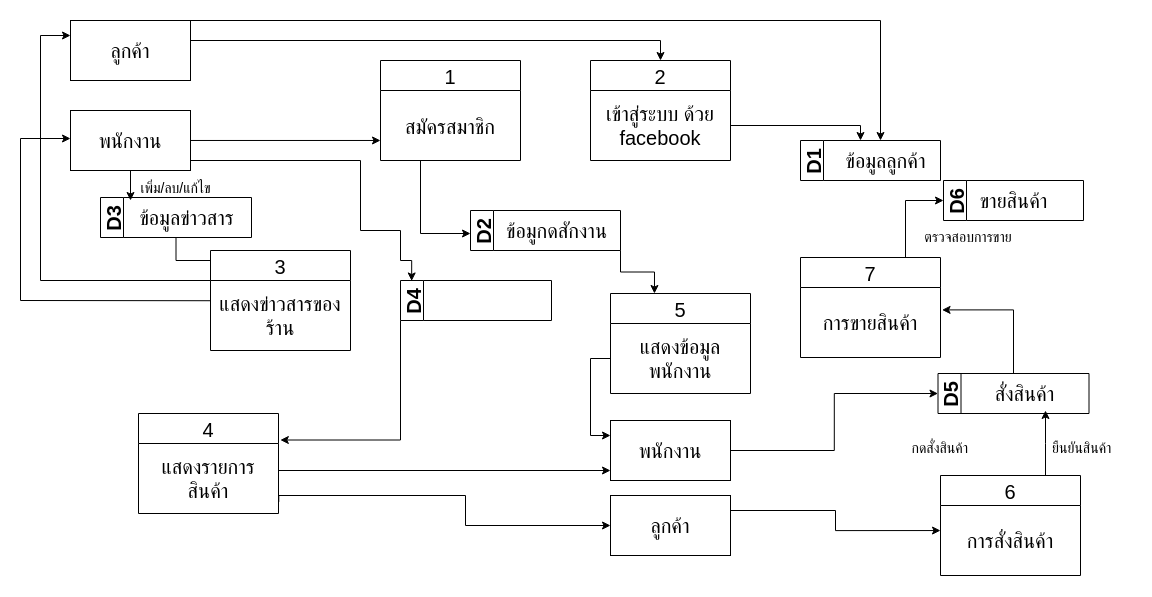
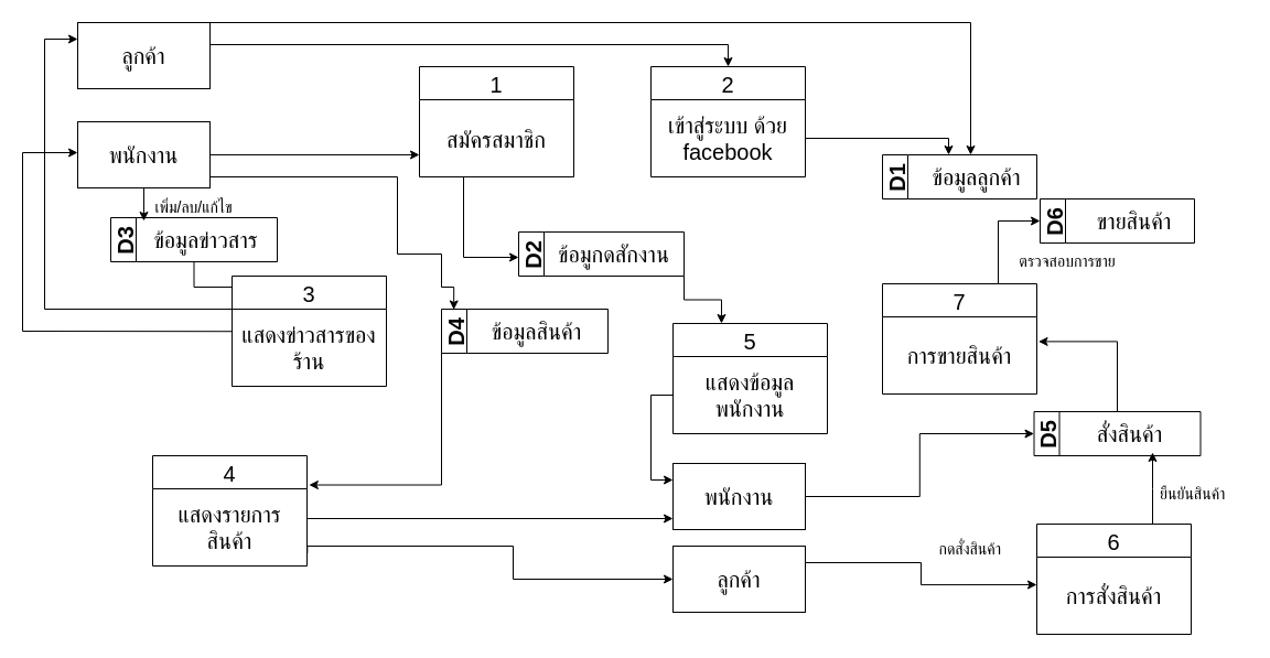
  <mxCell id="0" />
  <mxCell id="1" parent="0" />
  <mxCell id="2" value="1" style="swimlane;fontStyle=0;childLayout=stackLayout;horizontal=1;startSize=30;horizontalStack=0;resizeParent=1;resizeParentMax=0;resizeLast=0;collapsible=1;marginBottom=0;fontSize=20;" vertex="1" parent="1"><mxGeometry x="380" y="60" width="140" height="100" as="geometry" /></mxCell>
  <mxCell id="3" value="สมัครสมาชิก" style="text;strokeColor=none;fillColor=none;align=center;verticalAlign=middle;spacingLeft=4;spacingRight=4;overflow=hidden;points=[[0,0.5],[1,0.5]];portConstraint=eastwest;rotatable=0;fontSize=20;" vertex="1" parent="2"><mxGeometry y="30" width="140" height="70" as="geometry" /></mxCell>
  <mxCell id="4" value="3" style="swimlane;fontStyle=0;childLayout=stackLayout;horizontal=1;startSize=30;horizontalStack=0;resizeParent=1;resizeParentMax=0;resizeLast=0;collapsible=1;marginBottom=0;fontSize=20;" vertex="1" parent="1"><mxGeometry x="210" y="250" width="140" height="100" as="geometry" /></mxCell>
  <mxCell id="5" value="แสดงข่าวสารของร้าน" style="text;strokeColor=none;fillColor=none;align=center;verticalAlign=middle;spacingLeft=4;spacingRight=4;overflow=hidden;points=[[0,0.5],[1,0.5]];portConstraint=eastwest;rotatable=0;fontSize=20;whiteSpace=wrap;" vertex="1" parent="4"><mxGeometry y="30" width="140" height="70" as="geometry" /></mxCell>
  <mxCell id="6" value="4" style="swimlane;fontStyle=0;childLayout=stackLayout;horizontal=1;startSize=30;horizontalStack=0;resizeParent=1;resizeParentMax=0;resizeLast=0;collapsible=1;marginBottom=0;fontSize=20;" vertex="1" parent="1"><mxGeometry x="138" y="413" width="140" height="100" as="geometry" /></mxCell>
  <mxCell id="7" value="แสดงรายการสินค้า" style="text;strokeColor=none;fillColor=none;align=center;verticalAlign=middle;spacingLeft=4;spacingRight=4;overflow=hidden;points=[[0,0.5],[1,0.5]];portConstraint=eastwest;rotatable=0;fontSize=20;whiteSpace=wrap;" vertex="1" parent="6"><mxGeometry y="30" width="140" height="70" as="geometry" /></mxCell>
  <mxCell id="8" value="" style="edgeStyle=orthogonalEdgeStyle;rounded=0;orthogonalLoop=1;jettySize=auto;html=1;fontSize=20;entryX=0.5;entryY=0;entryDx=0;entryDy=0;" edge="1" parent="1" source="9" target="16"><mxGeometry relative="1" as="geometry"><mxPoint x="290" y="50" as="targetPoint" /><Array as="points"><mxPoint x="660" y="40" /></Array></mxGeometry></mxCell>
  <mxCell id="9" value="ลูกค้า" style="rounded=0;whiteSpace=wrap;html=1;fontSize=20;align=center;" vertex="1" parent="1"><mxGeometry x="70" y="20" width="120" height="60" as="geometry" /></mxCell>
  <mxCell id="10" value="" style="edgeStyle=orthogonalEdgeStyle;rounded=0;orthogonalLoop=1;jettySize=auto;html=1;fontSize=20;entryX=0;entryY=0.714;entryDx=0;entryDy=0;entryPerimeter=0;" edge="1" parent="1" source="13" target="3"><mxGeometry relative="1" as="geometry"><mxPoint x="290" y="140" as="targetPoint" /></mxGeometry></mxCell>
  <mxCell id="11" style="edgeStyle=orthogonalEdgeStyle;rounded=0;orthogonalLoop=1;jettySize=auto;html=1;exitX=0.5;exitY=1;exitDx=0;exitDy=0;fontSize=20;" edge="1" parent="1" source="13"><mxGeometry relative="1" as="geometry"><mxPoint x="130" y="200" as="targetPoint" /></mxGeometry></mxCell>
  <mxCell id="12" style="edgeStyle=orthogonalEdgeStyle;rounded=0;orthogonalLoop=1;jettySize=auto;html=1;exitX=1;exitY=0.75;exitDx=0;exitDy=0;fontSize=20;entryX=0.074;entryY=0.012;entryDx=0;entryDy=0;entryPerimeter=0;" edge="1" parent="1" source="13" target="36"><mxGeometry relative="1" as="geometry"><mxPoint x="455" y="330" as="targetPoint" /><Array as="points"><mxPoint x="190" y="160" /><mxPoint x="360" y="160" /><mxPoint x="360" y="230" /><mxPoint x="400" y="230" /><mxPoint x="400" y="260" /><mxPoint x="411" y="260" /></Array></mxGeometry></mxCell>
  <mxCell id="13" value="พนักงาน" style="rounded=0;whiteSpace=wrap;html=1;fontSize=20;align=center;" vertex="1" parent="1"><mxGeometry x="70" y="110" width="120" height="60" as="geometry" /></mxCell>
  <mxCell id="14" value="" style="endArrow=classic;html=1;rounded=0;fontSize=20;entryX=0;entryY=0.25;entryDx=0;entryDy=0;exitX=0;exitY=0;exitDx=0;exitDy=0;exitPerimeter=0;" edge="1" parent="1" source="5" target="9"><mxGeometry width="50" height="50" relative="1" as="geometry"><mxPoint x="40" y="280" as="sourcePoint" /><mxPoint x="550" y="340" as="targetPoint" /><Array as="points"><mxPoint x="40" y="280" /><mxPoint x="40" y="35" /></Array></mxGeometry></mxCell>
  <mxCell id="15" value="" style="endArrow=classic;html=1;rounded=0;fontSize=20;exitX=0.002;exitY=0.289;exitDx=0;exitDy=0;exitPerimeter=0;" edge="1" parent="1" source="5"><mxGeometry width="50" height="50" relative="1" as="geometry"><mxPoint x="259" y="300" as="sourcePoint" /><mxPoint x="70" y="138" as="targetPoint" /><Array as="points"><mxPoint x="20" y="300" /><mxPoint x="20" y="138" /></Array></mxGeometry></mxCell>
  <mxCell id="16" value="2" style="swimlane;fontStyle=0;childLayout=stackLayout;horizontal=1;startSize=30;horizontalStack=0;resizeParent=1;resizeParentMax=0;resizeLast=0;collapsible=1;marginBottom=0;fontSize=20;" vertex="1" parent="1"><mxGeometry x="590" y="60" width="140" height="100" as="geometry" /></mxCell>
  <mxCell id="17" value="เข้าสู่ระบบ ด้วย facebook" style="text;strokeColor=none;fillColor=none;align=center;verticalAlign=middle;spacingLeft=4;spacingRight=4;overflow=hidden;points=[[0,0.5],[1,0.5]];portConstraint=eastwest;rotatable=0;fontSize=20;whiteSpace=wrap;" vertex="1" parent="16"><mxGeometry y="30" width="140" height="70" as="geometry" /></mxCell>
  <mxCell id="18" value="D1" style="swimlane;horizontal=0;fontSize=20;align=center;" vertex="1" parent="1"><mxGeometry x="800" y="140" width="140" height="40" as="geometry" /></mxCell>
  <mxCell id="19" value="ข้อมูลลูกค้า" style="text;html=1;align=center;verticalAlign=middle;resizable=0;points=[];autosize=1;strokeColor=none;fillColor=none;fontSize=20;" vertex="1" parent="18"><mxGeometry x="30" y="5" width="110" height="30" as="geometry" /></mxCell>
  <mxCell id="20" value="" style="edgeStyle=orthogonalEdgeStyle;rounded=0;orthogonalLoop=1;jettySize=auto;html=1;fontSize=20;" edge="1" parent="1" source="17"><mxGeometry relative="1" as="geometry"><mxPoint x="860" y="140" as="targetPoint" /><Array as="points"><mxPoint x="860" y="125" /></Array></mxGeometry></mxCell>
  <mxCell id="21" style="edgeStyle=orthogonalEdgeStyle;rounded=0;orthogonalLoop=1;jettySize=auto;html=1;exitX=1;exitY=1;exitDx=0;exitDy=0;entryX=0.314;entryY=0;entryDx=0;entryDy=0;entryPerimeter=0;fontSize=20;" edge="1" parent="1" source="22" target="29"><mxGeometry relative="1" as="geometry" /></mxCell>
  <mxCell id="22" value="D2" style="swimlane;horizontal=0;fontSize=20;align=center;" vertex="1" parent="1"><mxGeometry x="470" y="210" width="150" height="40" as="geometry" /></mxCell>
  <mxCell id="23" value="ข้อมูกดสักงาน" style="text;html=1;align=center;verticalAlign=middle;resizable=0;points=[];autosize=1;strokeColor=none;fillColor=none;fontSize=20;" vertex="1" parent="22"><mxGeometry x="21" y="5" width="130" height="30" as="geometry" /></mxCell>
  <mxCell id="24" style="edgeStyle=orthogonalEdgeStyle;rounded=0;orthogonalLoop=1;jettySize=auto;html=1;fontSize=20;" edge="1" parent="1" source="3" target="22"><mxGeometry relative="1" as="geometry"><mxPoint x="800" y="233" as="targetPoint" /><Array as="points"><mxPoint x="420" y="233" /></Array></mxGeometry></mxCell>
  <mxCell id="25" value="" style="edgeStyle=orthogonalEdgeStyle;rounded=0;orthogonalLoop=1;jettySize=auto;html=1;fontSize=20;" edge="1" parent="1"><mxGeometry relative="1" as="geometry"><mxPoint x="190" y="30" as="sourcePoint" /><mxPoint x="880" y="140" as="targetPoint" /><Array as="points"><mxPoint x="190" y="20" /><mxPoint x="880" y="20" /></Array></mxGeometry></mxCell>
  <mxCell id="26" style="edgeStyle=orthogonalEdgeStyle;rounded=0;orthogonalLoop=1;jettySize=auto;html=1;exitX=0.5;exitY=1;exitDx=0;exitDy=0;entryX=0;entryY=0.1;entryDx=0;entryDy=0;entryPerimeter=0;fontSize=20;endArrow=none;" edge="1" parent="1" source="27" target="4"><mxGeometry relative="1" as="geometry" /></mxCell>
  <mxCell id="27" value="D3" style="swimlane;horizontal=0;fontSize=20;align=center;" vertex="1" parent="1"><mxGeometry x="100" y="197" width="151" height="40" as="geometry" /></mxCell>
  <mxCell id="28" value="ข้อมูลข่าวสาร" style="text;html=1;align=center;verticalAlign=middle;resizable=0;points=[];autosize=1;strokeColor=none;fillColor=none;fontSize=20;" vertex="1" parent="27"><mxGeometry x="21" y="5" width="130" height="30" as="geometry" /></mxCell>
  <mxCell id="29" value="5" style="swimlane;fontStyle=0;childLayout=stackLayout;horizontal=1;startSize=30;horizontalStack=0;resizeParent=1;resizeParentMax=0;resizeLast=0;collapsible=1;marginBottom=0;fontSize=20;" vertex="1" parent="1"><mxGeometry x="610" y="293" width="140" height="100" as="geometry" /></mxCell>
  <mxCell id="30" value="แสดงข้อมูลพนักงาน" style="text;strokeColor=none;fillColor=none;align=center;verticalAlign=middle;spacingLeft=4;spacingRight=4;overflow=hidden;points=[[0,0.5],[1,0.5]];portConstraint=eastwest;rotatable=0;fontSize=20;whiteSpace=wrap;" vertex="1" parent="29"><mxGeometry y="30" width="140" height="70" as="geometry" /></mxCell>
  <mxCell id="31" style="edgeStyle=orthogonalEdgeStyle;rounded=0;orthogonalLoop=1;jettySize=auto;html=1;exitX=1;exitY=0.5;exitDx=0;exitDy=0;entryX=0;entryY=0.5;entryDx=0;entryDy=0;fontSize=14;" edge="1" parent="1" source="32" target="46"><mxGeometry relative="1" as="geometry" /></mxCell>
  <mxCell id="32" value="พนักงาน" style="rounded=0;whiteSpace=wrap;html=1;fontSize=20;align=center;" vertex="1" parent="1"><mxGeometry x="610" y="420" width="120" height="60" as="geometry" /></mxCell>
  <mxCell id="33" style="edgeStyle=orthogonalEdgeStyle;rounded=0;orthogonalLoop=1;jettySize=auto;html=1;exitX=0;exitY=0.5;exitDx=0;exitDy=0;entryX=0;entryY=0.25;entryDx=0;entryDy=0;fontSize=20;" edge="1" parent="1" source="30" target="32"><mxGeometry relative="1" as="geometry" /></mxCell>
  <mxCell id="34" style="edgeStyle=orthogonalEdgeStyle;rounded=0;orthogonalLoop=1;jettySize=auto;html=1;exitX=1;exitY=0.5;exitDx=0;exitDy=0;fontSize=20;" edge="1" parent="1" source="7" target="32"><mxGeometry relative="1" as="geometry"><mxPoint x="605" y="460" as="targetPoint" /><Array as="points"><mxPoint x="278" y="470" /></Array></mxGeometry></mxCell>
  <mxCell id="35" style="edgeStyle=orthogonalEdgeStyle;rounded=0;orthogonalLoop=1;jettySize=auto;html=1;exitX=0;exitY=1;exitDx=0;exitDy=0;entryX=1.013;entryY=-0.05;entryDx=0;entryDy=0;entryPerimeter=0;fontSize=20;" edge="1" parent="1" source="36" target="7"><mxGeometry relative="1" as="geometry" /></mxCell>
  <mxCell id="36" value="D4" style="swimlane;horizontal=0;fontSize=20;align=center;" vertex="1" parent="1"><mxGeometry x="400" y="280" width="151" height="40" as="geometry" /></mxCell>
+ <mxCell id="37" value="ข้อมูลสินค้า" style="text;html=1;align=center;verticalAlign=middle;resizable=0;points=[];autosize=1;strokeColor=none;fillColor=none;fontSize=20;" vertex="1" parent="36"><mxGeometry x="31" y="5" width="110" height="30" as="geometry" /></mxCell>
  <mxCell id="38" style="edgeStyle=orthogonalEdgeStyle;rounded=0;orthogonalLoop=1;jettySize=auto;html=1;exitX=1;exitY=0.25;exitDx=0;exitDy=0;fontSize=20;entryX=0;entryY=0.358;entryDx=0;entryDy=0;entryPerimeter=0;" edge="1" parent="1" source="39" target="43"><mxGeometry relative="1" as="geometry"><mxPoint x="1010" y="535.059" as="targetPoint" /></mxGeometry></mxCell>
  <mxCell id="39" value="ลูกค้า" style="rounded=0;whiteSpace=wrap;html=1;fontSize=20;align=center;" vertex="1" parent="1"><mxGeometry x="610" y="495" width="120" height="60" as="geometry" /></mxCell>
  <mxCell id="40" style="edgeStyle=orthogonalEdgeStyle;rounded=0;orthogonalLoop=1;jettySize=auto;html=1;exitX=1.002;exitY=0.835;exitDx=0;exitDy=0;entryX=0;entryY=0.5;entryDx=0;entryDy=0;fontSize=20;exitPerimeter=0;" edge="1" parent="1" source="7" target="39"><mxGeometry relative="1" as="geometry"><Array as="points"><mxPoint x="278" y="495" /><mxPoint x="465" y="495" /><mxPoint x="465" y="525" /></Array></mxGeometry></mxCell>
  <mxCell id="41" style="edgeStyle=orthogonalEdgeStyle;rounded=0;orthogonalLoop=1;jettySize=auto;html=1;exitX=0.75;exitY=0;exitDx=0;exitDy=0;fontSize=14;" edge="1" parent="1" source="42"><mxGeometry relative="1" as="geometry"><mxPoint x="1045" y="410" as="targetPoint" /></mxGeometry></mxCell>
  <mxCell id="42" value="6" style="swimlane;fontStyle=0;childLayout=stackLayout;horizontal=1;startSize=30;horizontalStack=0;resizeParent=1;resizeParentMax=0;resizeLast=0;collapsible=1;marginBottom=0;fontSize=20;" vertex="1" parent="1"><mxGeometry x="940" y="475" width="140" height="100" as="geometry" /></mxCell>
  <mxCell id="43" value="การสั่งสินค้า" style="text;strokeColor=none;fillColor=none;align=center;verticalAlign=middle;spacingLeft=4;spacingRight=4;overflow=hidden;points=[[0,0.5],[1,0.5]];portConstraint=eastwest;rotatable=0;fontSize=20;whiteSpace=wrap;" vertex="1" parent="42"><mxGeometry y="30" width="140" height="70" as="geometry" /></mxCell>
  <mxCell id="44" value="เพิ่ม/ลบ/แก้ไข" style="text;strokeColor=none;fillColor=none;align=center;verticalAlign=middle;spacingLeft=4;spacingRight=4;overflow=hidden;points=[[0,0.5],[1,0.5]];portConstraint=eastwest;rotatable=0;fontSize=14;" vertex="1" parent="1"><mxGeometry x="128.25" y="177" width="94.5" height="20" as="geometry" /></mxCell>
  <mxCell id="45" style="edgeStyle=orthogonalEdgeStyle;rounded=0;orthogonalLoop=1;jettySize=auto;html=1;exitX=0.5;exitY=0;exitDx=0;exitDy=0;entryX=1.011;entryY=0.32;entryDx=0;entryDy=0;entryPerimeter=0;fontSize=14;" edge="1" parent="1" source="46" target="52"><mxGeometry relative="1" as="geometry" /></mxCell>
  <mxCell id="46" value="D5" style="swimlane;horizontal=0;fontSize=20;align=center;startSize=23;" vertex="1" parent="1"><mxGeometry x="937.5" y="373" width="151" height="40" as="geometry" /></mxCell>
  <mxCell id="47" value="สั่งสินค้า" style="text;html=1;align=center;verticalAlign=middle;resizable=0;points=[];autosize=1;strokeColor=none;fillColor=none;fontSize=20;" vertex="1" parent="46"><mxGeometry x="47" y="6" width="78" height="28" as="geometry" /></mxCell>
- <mxCell id="48" value="กดสั่งสินค้า" style="text;strokeColor=none;fillColor=none;align=center;verticalAlign=middle;spacingLeft=4;spacingRight=4;overflow=hidden;points=[[0,0.5],[1,0.5]];portConstraint=eastwest;rotatable=0;fontSize=14;" vertex="1" parent="1"><mxGeometry x="892" y="436" width="95.5" height="22" as="geometry" /></mxCell>
+ <mxCell id="48" value="กดสั่งสินค้า" style="text;strokeColor=none;fillColor=none;align=center;verticalAlign=middle;spacingLeft=4;spacingRight=4;overflow=hidden;points=[[0,0.5],[1,0.5]];portConstraint=eastwest;rotatable=0;fontSize=14;" vertex="1" parent="1"><mxGeometry x="832" y="486" width="95.5" height="22" as="geometry" /></mxCell>
  <mxCell id="49" value="ยืนยันสินค้า" style="text;strokeColor=none;fillColor=none;align=center;verticalAlign=middle;spacingLeft=4;spacingRight=4;overflow=hidden;points=[[0,0.5],[1,0.5]];portConstraint=eastwest;rotatable=0;fontSize=14;" vertex="1" parent="1"><mxGeometry x="1034" y="436" width="95.5" height="22" as="geometry" /></mxCell>
  <mxCell id="50" style="edgeStyle=orthogonalEdgeStyle;rounded=0;orthogonalLoop=1;jettySize=auto;html=1;exitX=0.75;exitY=0;exitDx=0;exitDy=0;entryX=0;entryY=0.5;entryDx=0;entryDy=0;fontSize=14;" edge="1" parent="1" source="51" target="53"><mxGeometry relative="1" as="geometry" /></mxCell>
  <mxCell id="51" value="7" style="swimlane;fontStyle=0;childLayout=stackLayout;horizontal=1;startSize=30;horizontalStack=0;resizeParent=1;resizeParentMax=0;resizeLast=0;collapsible=1;marginBottom=0;fontSize=20;" vertex="1" parent="1"><mxGeometry x="800" y="257" width="140" height="100" as="geometry" /></mxCell>
  <mxCell id="52" value="การขายสินค้า" style="text;strokeColor=none;fillColor=none;align=center;verticalAlign=middle;spacingLeft=4;spacingRight=4;overflow=hidden;points=[[0,0.5],[1,0.5]];portConstraint=eastwest;rotatable=0;fontSize=20;whiteSpace=wrap;" vertex="1" parent="51"><mxGeometry y="30" width="140" height="70" as="geometry" /></mxCell>
  <mxCell id="53" value="D6" style="swimlane;horizontal=0;fontSize=20;align=center;" vertex="1" parent="1"><mxGeometry x="943" y="180" width="140" height="40" as="geometry" /></mxCell>
- <mxCell id="54" value="ขายสินค้า" style="text;html=1;align=center;verticalAlign=middle;resizable=0;points=[];autosize=1;strokeColor=none;fillColor=none;fontSize=20;" vertex="1" parent="53"><mxGeometry x="25" y="6" width="90" height="28" as="geometry" /></mxCell>
+ <mxCell id="54" value="ขายสินค้า" style="text;html=1;align=center;verticalAlign=middle;resizable=0;points=[];autosize=1;strokeColor=none;fillColor=none;fontSize=20;" vertex="1" parent="53"><mxGeometry x="40" y="6" width="90" height="28" as="geometry" /></mxCell>
  <mxCell id="55" value="ตรวจสอบการขาย" style="text;strokeColor=none;fillColor=none;align=center;verticalAlign=middle;spacingLeft=4;spacingRight=4;overflow=hidden;points=[[0,0.5],[1,0.5]];portConstraint=eastwest;rotatable=0;fontSize=14;" vertex="1" parent="1"><mxGeometry x="910" y="225" width="116" height="22" as="geometry" /></mxCell>
